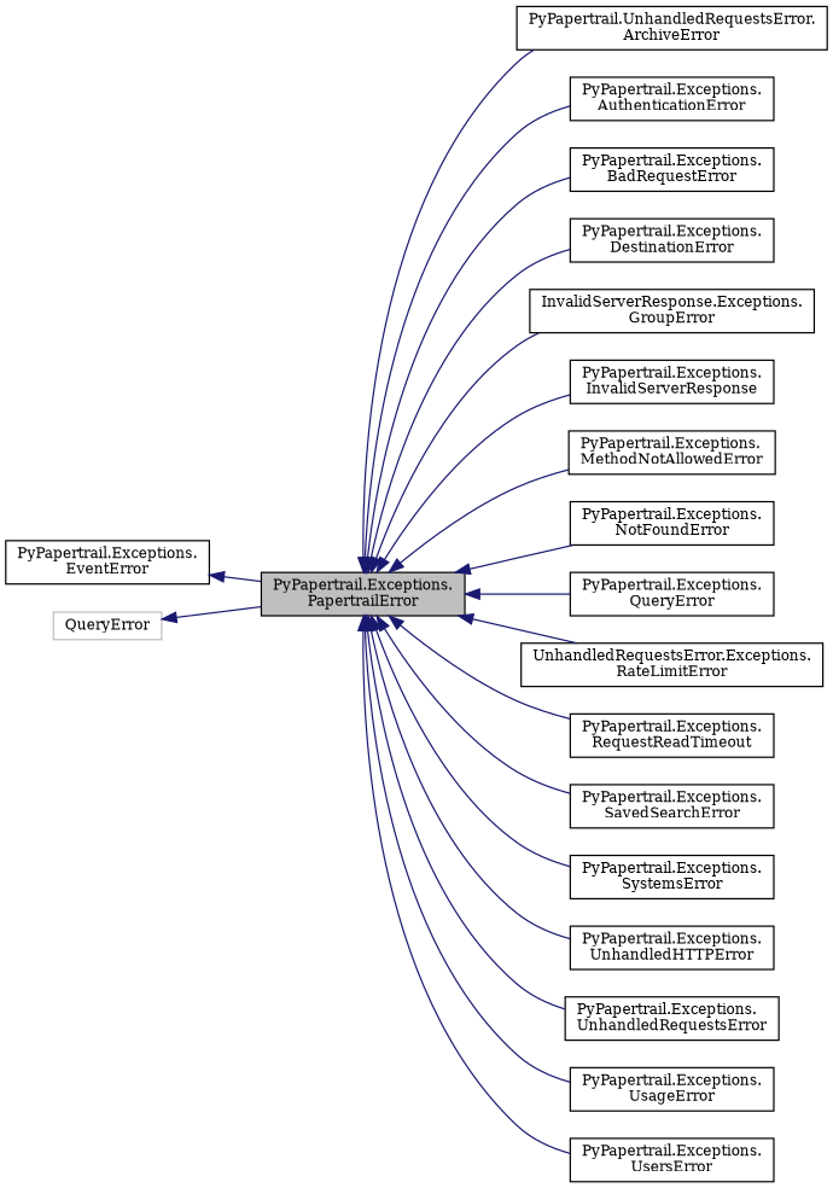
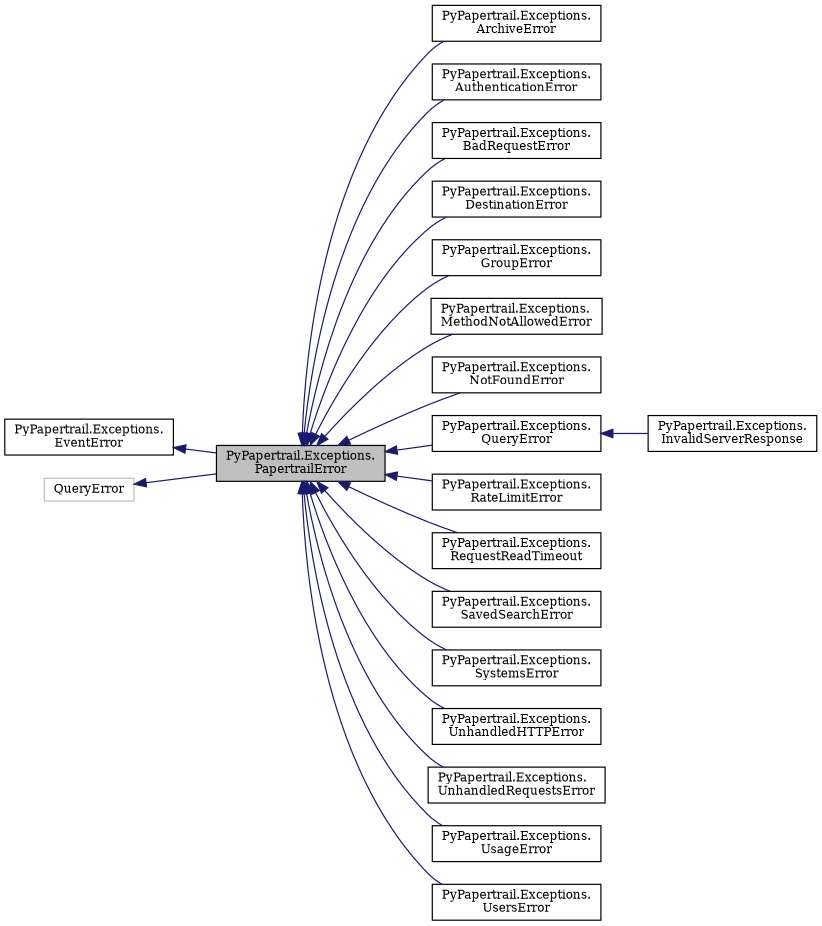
  digraph {
    fontname="DejaVu Serif"
    rankdir=LR
    node [color=black fillcolor=white fontname="DejaVu Serif" fontsize=10 shape=record style=filled]
    edge [color=midnightblue dir=back fontname="DejaVu Serif" fontsize=10 labelfontname=Helvetica labelfontsize=10 style=solid]
    n1 [fillcolor=grey75 fontcolor=black height=0.2 label="PyPapertrail.Exceptions.\lPapertrailError" width=0.4]
-   n2 [height=0.2 label="PyPapertrail.UnhandledRequestsError.\lArchiveError" width=0.4]
+   n2 [height=0.2 label="PyPapertrail.Exceptions.\lArchiveError" width=0.4]
    n3 [height=0.2 label="PyPapertrail.Exceptions.\lAuthenticationError" width=0.4]
    n4 [height=0.2 label="PyPapertrail.Exceptions.\lBadRequestError" width=0.4]
    n5 [height=0.2 label="PyPapertrail.Exceptions.\lDestinationError" width=0.4]
-   n6 [height=0.2 label="InvalidServerResponse.Exceptions.\lGroupError" width=0.4]
+   n6 [height=0.2 label="PyPapertrail.Exceptions.\lGroupError" width=0.4]
    n7 [height=0.2 label="PyPapertrail.Exceptions.\lInvalidServerResponse" width=0.4]
    n8 [height=0.2 label="PyPapertrail.Exceptions.\lMethodNotAllowedError" width=0.4]
    n9 [height=0.2 label="PyPapertrail.Exceptions.\lNotFoundError" width=0.4]
    n10 [height=0.2 label="PyPapertrail.Exceptions.\lQueryError" width=0.4]
-   n11 [height=0.2 label="UnhandledRequestsError.Exceptions.\lRateLimitError" width=0.4]
+   n11 [height=0.2 label="PyPapertrail.Exceptions.\lRateLimitError" width=0.4]
    n12 [height=0.2 label="PyPapertrail.Exceptions.\lRequestReadTimeout" width=0.4]
    n13 [height=0.2 label="PyPapertrail.Exceptions.\lSavedSearchError" width=0.4]
    n14 [height=0.2 label="PyPapertrail.Exceptions.\lSystemsError" width=0.4]
    n15 [height=0.2 label="PyPapertrail.Exceptions.\lUnhandledHTTPError" width=0.4]
    n16 [height=0.2 label="PyPapertrail.Exceptions.\lUnhandledRequestsError" width=0.4]
    n17 [height=0.2 label="PyPapertrail.Exceptions.\lUsageError" width=0.4]
    n18 [height=0.2 label="PyPapertrail.Exceptions.\lUsersError" width=0.4]
    n19 [height=0.2 label="PyPapertrail.Exceptions.\lEventError" width=0.4]
    n20 [color=grey75 height=0.2 label=QueryError width=0.4]
    n1 -> n2
    n1 -> n3
    n1 -> n4
    n1 -> n5
    n1 -> n6
-   n1 -> n7
+   n10 -> n7
    n1 -> n8
    n1 -> n9
    n1 -> n10
    n1 -> n11
    n1 -> n12
    n1 -> n13
    n1 -> n14
    n1 -> n15
    n1 -> n16
    n1 -> n17
    n1 -> n18
    n19 -> n1
    n20 -> n1
  }
